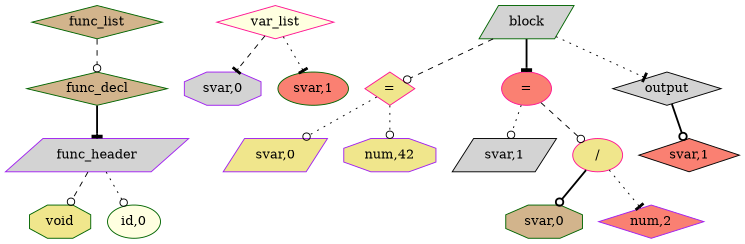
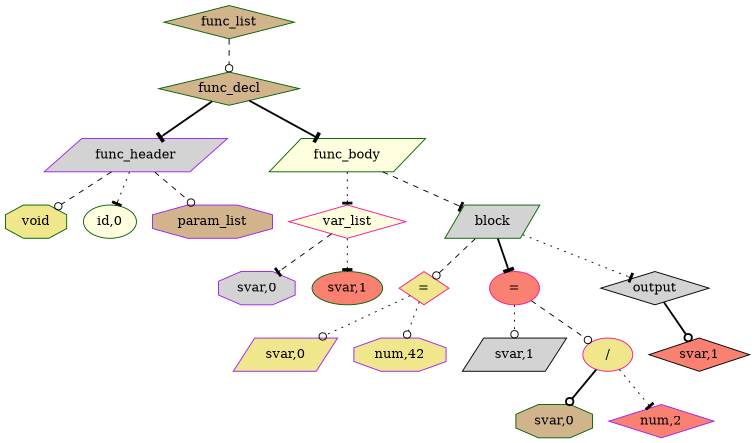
  digraph {
    ordering=out
    node [color=darkgreen fillcolor=lightgrey shape=diamond style=filled]
    edge [arrowhead=odot style=dotted]
    n1 [fillcolor=tan label=func_list]
    n2 [fillcolor=tan label=func_decl]
    n3 [color=purple label=func_header shape=parallelogram]
+   n4 [fillcolor=lightyellow label=func_body shape=parallelogram]
    n5 [fillcolor=khaki label=void shape=octagon]
    n6 [fillcolor=lightyellow label="id,0" shape=ellipse]
+   n7 [color=purple fillcolor=tan label=param_list shape=octagon]
    n8 [color=deeppink fillcolor=lightyellow label=var_list]
    n9 [label=block shape=parallelogram]
    n10 [color=purple label="svar,0" shape=octagon]
    n11 [fillcolor=salmon label="svar,1" shape=ellipse]
    n12 [color=deeppink fillcolor=khaki label="="]
    n13 [color=deeppink fillcolor=salmon label="=" shape=ellipse]
    n14 [color=black label=output]
    n15 [color=purple fillcolor=khaki label="svar,0" shape=parallelogram]
    n16 [color=purple fillcolor=khaki label="num,42" shape=octagon]
    n17 [color=black label="svar,1" shape=parallelogram]
    n18 [color=deeppink fillcolor=khaki label="/" shape=ellipse]
    n19 [color=black fillcolor=salmon label="svar,1"]
    n20 [fillcolor=tan label="svar,0" shape=octagon]
    n21 [color=purple fillcolor=salmon label="num,2"]
    n1 -> n2 [style=dashed]
    n2 -> n3 [arrowhead=tee style=bold]
+   n2 -> n4 [arrowhead=tee style=bold]
    n3 -> n5 [style=dashed]
-   n3 -> n6
+   n3 -> n6 [arrowhead=tee]
+   n3 -> n7 [style=dashed]
+   n4 -> n8 [arrowhead=tee]
+   n4 -> n9 [arrowhead=tee style=dashed]
    n8 -> n10 [arrowhead=tee style=dashed]
    n8 -> n11 [arrowhead=tee]
    n9 -> n12 [style=dashed]
    n9 -> n13 [arrowhead=tee style=bold]
    n9 -> n14 [arrowhead=tee]
    n12 -> n15
    n12 -> n16
    n13 -> n17
    n13 -> n18 [style=dashed]
    n14 -> n19 [style=bold]
    n18 -> n20 [style=bold]
    n18 -> n21 [arrowhead=tee]
  }
